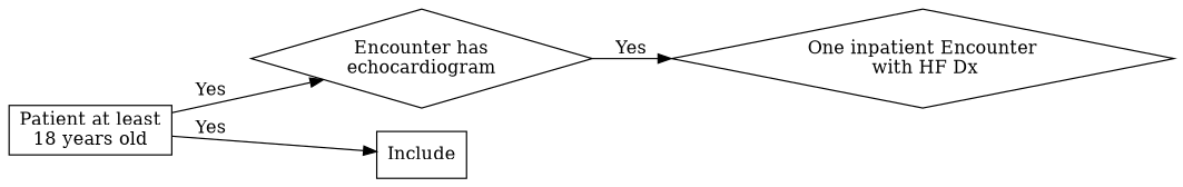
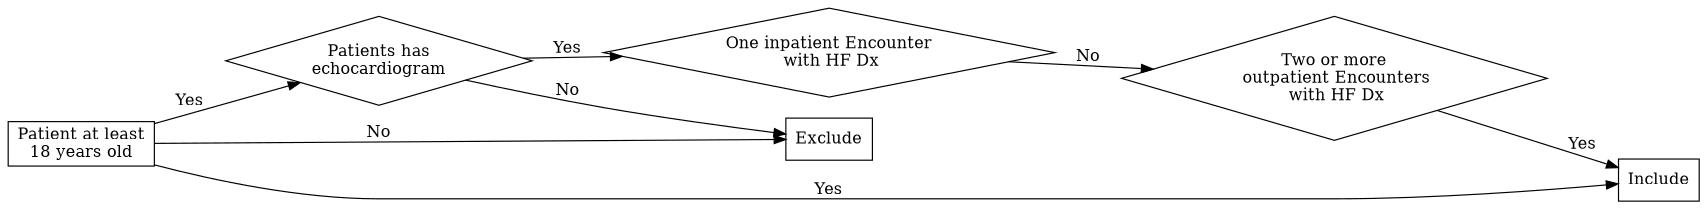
  strict digraph {
    rankdir=LR
    node [shape=diamond]
    n1 [label="Patient at least\n18 years old" shape=box]
-   n2 [label="Encounter has\nechocardiogram"]
+   n2 [label="Patients has\nechocardiogram"]
+   n3 [label=Exclude shape=rectangle]
    n4 [label=Include shape=rectangle]
    n5 [label="One inpatient Encounter\n with HF Dx"]
+   n6 [label="Two or more\n outpatient Encounters\n with HF Dx"]
    n1 -> n2 [label=Yes]
+   n1 -> n3 [label=No]
    n1 -> n4 [label=Yes]
+   n2 -> n3 [label=No]
    n2 -> n5 [label=Yes]
+   n5 -> n6 [label=No]
+   n6 -> n4 [label=Yes]
  }
